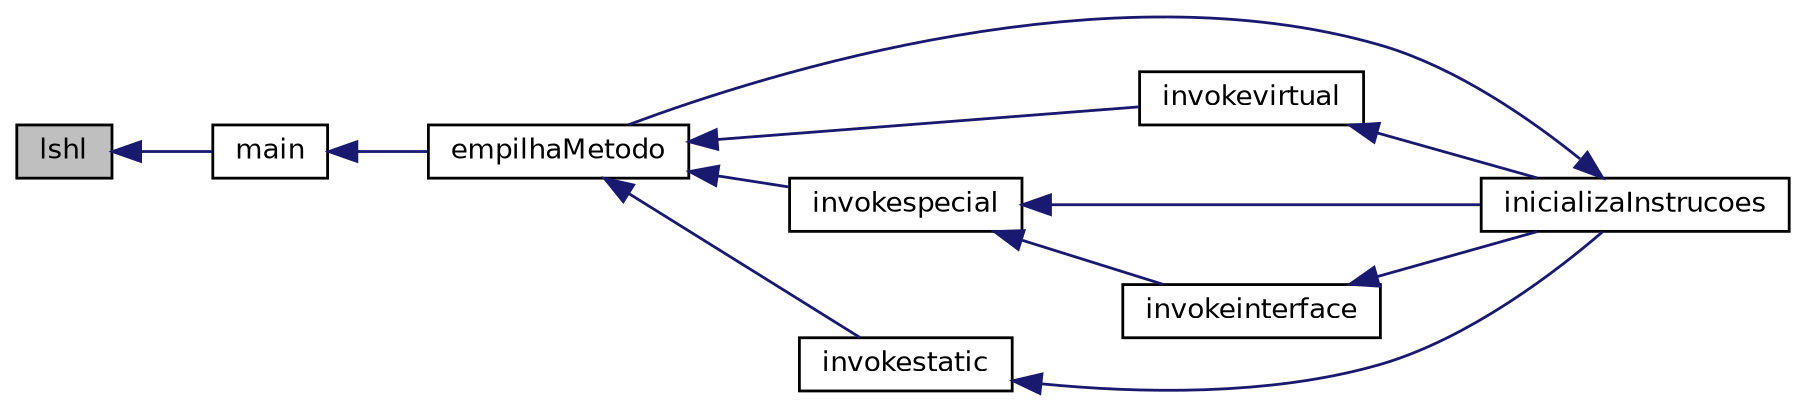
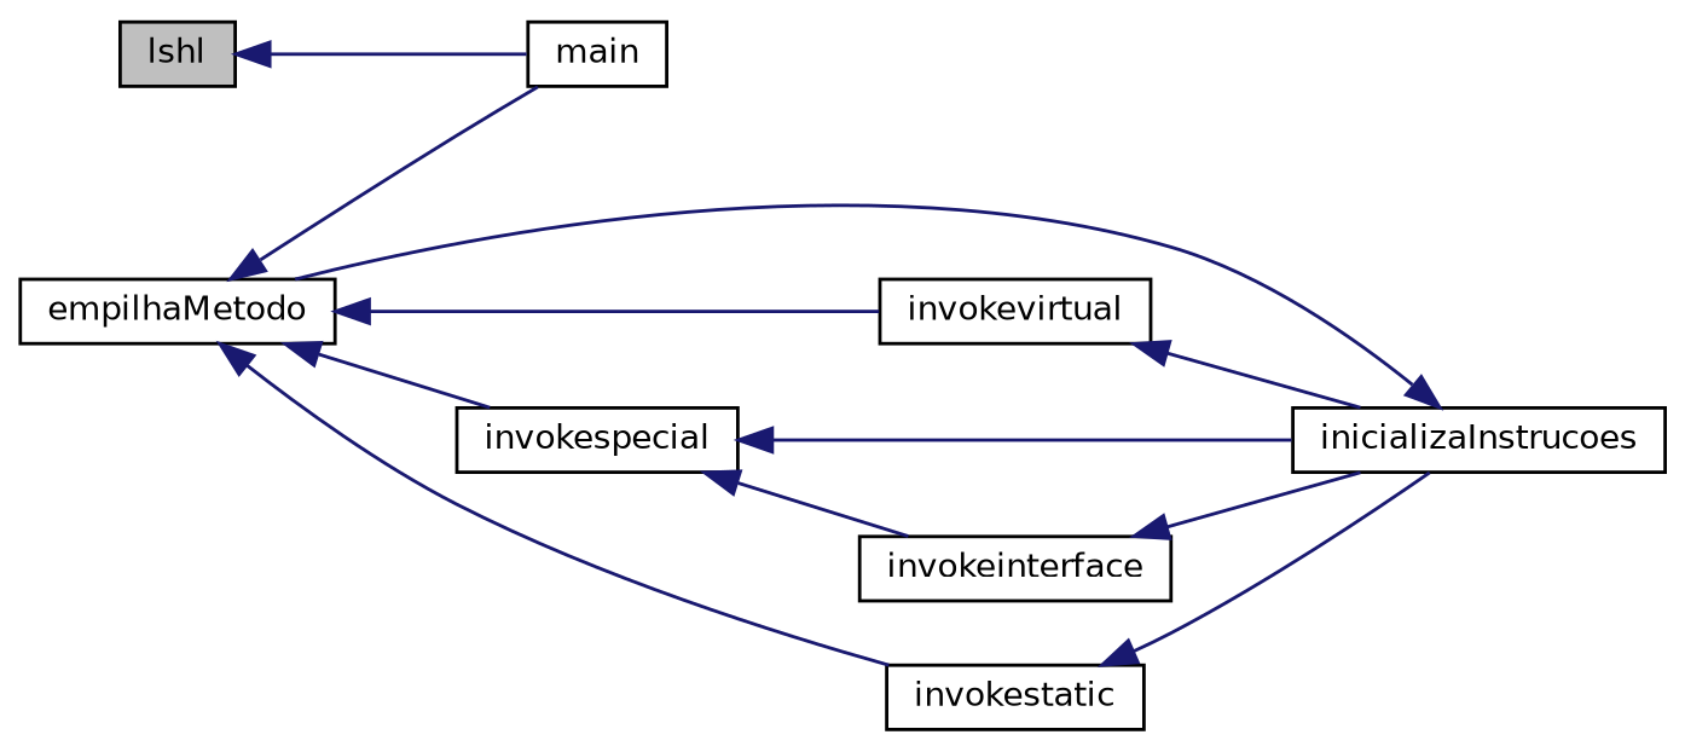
  digraph {
    rankdir=LR
    node [color=black fillcolor=white fontname=Helvetica fontsize=10 shape=record style=filled]
    edge [color=midnightblue dir=back fontname=Helvetica fontsize=10 labelfontname=Helvetica labelfontsize=10 style=solid]
    n1 [fillcolor=grey75 fontcolor=black height=0.2 label=lshl width=0.4]
    n2 [height=0.2 label=main width=0.4]
    n3 [height=0.2 label=inicializaInstrucoes width=0.4]
    n4 [height=0.2 label=empilhaMetodo width=0.4]
    n5 [height=0.2 label=invokevirtual width=0.4]
    n6 [height=0.2 label=invokespecial width=0.4]
    n7 [height=0.2 label=invokestatic width=0.4]
    n8 [height=0.2 label=invokeinterface width=0.4]
    n1 -> n2
    n3 -> n4
-   n2 -> n4
+   n4 -> n2
    n4 -> n5
    n4 -> n6
    n4 -> n7
    n5 -> n3
    n6 -> n3
    n6 -> n8
    n7 -> n3
    n8 -> n3
  }
